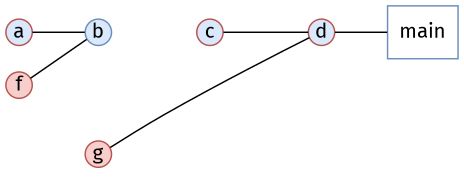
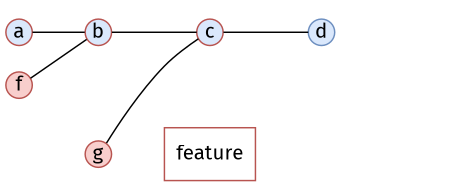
  digraph {
    bgcolor=white
    fontname="Fira Sans"
    rankdir=LR
    node [color="#b85450" fillcolor="#dae8fc" fixedsize=true fontcolor=black fontname="Fira Sans" group=gbox1 shape=circle style=filled]
    edge [arrowhead=none color=black fontname="Fira Sans" weight=2]
    n1 [label=a width=0.25]
-   n2 [color="#6c8ebf" label=b width=0.25]
+   n2 [label=b width=0.25]
    n3 [label=c width=0.25]
-   n4 [label=d width=0.25]
-   n5 [color="#6c8ebf" fixedsize=false label=main shape=box width=0.25 style=""]
+   n4 [color="#6c8ebf" label=d width=0.25]
    n6 [fillcolor="#f8cecc" group=gbox2 label=f width=0.25]
    n7 [fillcolor="#f8cecc" group=gbox2 label=g width=0.25]
+   n8 [fillcolor="#f8cecc" fixedsize=false group=gbox2 label=feature shape=box width=0.25 style=""]
    n1 -> n2
+   n2 -> n3
    n3 -> n4
-   n4 -> n5
    n6 -> n2
-   n7 -> n4
+   n7 -> n3
+   n7 -> n8 [style=invis]
  }
